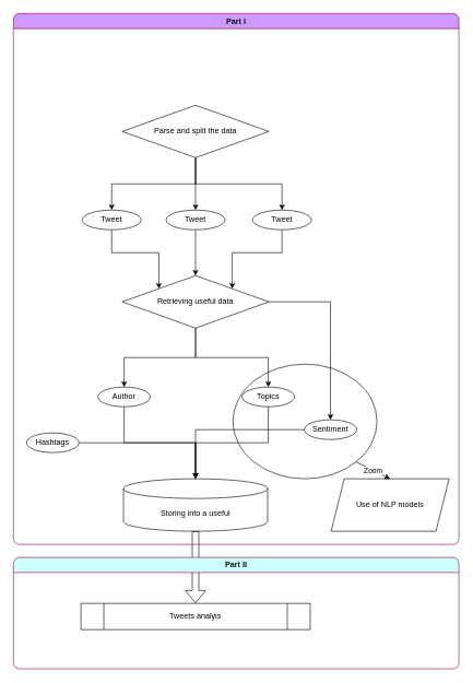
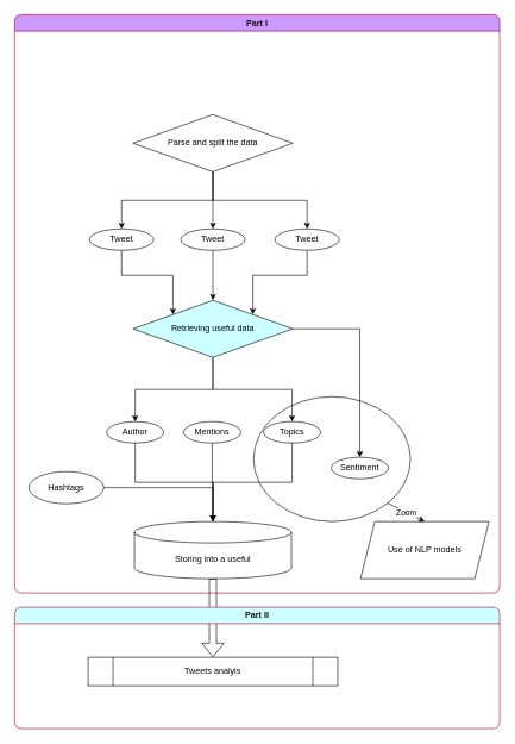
  <mxCell id="0" />
  <mxCell id="1" parent="0" />
  <mxCell id="2" value="" style="rounded=0;html=1;jettySize=auto;orthogonalLoop=1;fontSize=11;endArrow=block;endFill=0;endSize=8;strokeWidth=1;shadow=0;labelBackgroundColor=none;edgeStyle=orthogonalEdgeStyle;" parent="1" edge="1"><mxGeometry relative="1" as="geometry"><mxPoint x="110" y="140" as="sourcePoint" /></mxGeometry></mxCell>
  <mxCell id="3" value="Yes" style="rounded=0;html=1;jettySize=auto;orthogonalLoop=1;fontSize=11;endArrow=block;endFill=0;endSize=8;strokeWidth=1;shadow=0;labelBackgroundColor=none;edgeStyle=orthogonalEdgeStyle;" parent="1" edge="1"><mxGeometry y="20" relative="1" as="geometry"><mxPoint as="offset" /><mxPoint x="110" y="310" as="targetPoint" /></mxGeometry></mxCell>
  <mxCell id="4" value="No" style="edgeStyle=orthogonalEdgeStyle;rounded=0;html=1;jettySize=auto;orthogonalLoop=1;fontSize=11;endArrow=block;endFill=0;endSize=8;strokeWidth=1;shadow=0;labelBackgroundColor=none;" parent="1" edge="1"><mxGeometry y="10" relative="1" as="geometry"><mxPoint as="offset" /><mxPoint x="160" y="230" as="sourcePoint" /></mxGeometry></mxCell>
  <mxCell id="5" value="No" style="rounded=0;html=1;jettySize=auto;orthogonalLoop=1;fontSize=11;endArrow=block;endFill=0;endSize=8;strokeWidth=1;shadow=0;labelBackgroundColor=none;edgeStyle=orthogonalEdgeStyle;" parent="1" edge="1"><mxGeometry x="0.333" y="20" relative="1" as="geometry"><mxPoint as="offset" /><mxPoint x="110" y="450" as="targetPoint" /></mxGeometry></mxCell>
  <mxCell id="6" value="Yes" style="edgeStyle=orthogonalEdgeStyle;rounded=0;html=1;jettySize=auto;orthogonalLoop=1;fontSize=11;endArrow=block;endFill=0;endSize=8;strokeWidth=1;shadow=0;labelBackgroundColor=none;" parent="1" edge="1"><mxGeometry y="10" relative="1" as="geometry"><mxPoint as="offset" /><mxPoint x="160" y="350" as="sourcePoint" /></mxGeometry></mxCell>
  <mxCell id="7" value="Storing into a useful" style="shape=cylinder3;whiteSpace=wrap;html=1;boundedLbl=1;backgroundOutline=1;size=15;" parent="1" vertex="1"><mxGeometry x="188" y="730" width="220" height="80" as="geometry" /></mxCell>
  <mxCell id="8" style="edgeStyle=orthogonalEdgeStyle;rounded=0;orthogonalLoop=1;jettySize=auto;html=1;entryX=0.5;entryY=0;entryDx=0;entryDy=0;" parent="1" source="11" target="13" edge="1"><mxGeometry relative="1" as="geometry" /></mxCell>
  <mxCell id="9" style="edgeStyle=orthogonalEdgeStyle;rounded=0;orthogonalLoop=1;jettySize=auto;html=1;entryX=0.5;entryY=0;entryDx=0;entryDy=0;" parent="1" source="11" target="15" edge="1"><mxGeometry relative="1" as="geometry" /></mxCell>
  <mxCell id="10" style="edgeStyle=orthogonalEdgeStyle;rounded=0;orthogonalLoop=1;jettySize=auto;html=1;entryX=0.5;entryY=0;entryDx=0;entryDy=0;" parent="1" source="11" target="17" edge="1"><mxGeometry relative="1" as="geometry" /></mxCell>
  <mxCell id="11" value="Parse&amp;nbsp;&lt;span style=&quot;background-color: initial;&quot;&gt;and split the data&lt;/span&gt;" style="rhombus;whiteSpace=wrap;html=1;" parent="1" vertex="1"><mxGeometry x="186" y="160" width="224" height="80" as="geometry" /></mxCell>
  <mxCell id="12" style="edgeStyle=orthogonalEdgeStyle;rounded=0;orthogonalLoop=1;jettySize=auto;html=1;entryX=0;entryY=0;entryDx=0;entryDy=0;" parent="1" source="13" target="21" edge="1"><mxGeometry relative="1" as="geometry" /></mxCell>
  <mxCell id="13" value="Tweet" style="ellipse;whiteSpace=wrap;html=1;" parent="1" vertex="1"><mxGeometry x="125" y="320" width="90" height="30" as="geometry" /></mxCell>
  <mxCell id="14" style="edgeStyle=orthogonalEdgeStyle;rounded=0;orthogonalLoop=1;jettySize=auto;html=1;entryX=0.5;entryY=0;entryDx=0;entryDy=0;" parent="1" source="15" target="21" edge="1"><mxGeometry relative="1" as="geometry" /></mxCell>
  <mxCell id="15" value="Tweet" style="ellipse;whiteSpace=wrap;html=1;" parent="1" vertex="1"><mxGeometry x="253" y="320" width="90" height="30" as="geometry" /></mxCell>
  <mxCell id="16" style="edgeStyle=orthogonalEdgeStyle;rounded=0;orthogonalLoop=1;jettySize=auto;html=1;entryX=1;entryY=0;entryDx=0;entryDy=0;" parent="1" source="17" target="21" edge="1"><mxGeometry relative="1" as="geometry" /></mxCell>
  <mxCell id="17" value="Tweet" style="ellipse;whiteSpace=wrap;html=1;" parent="1" vertex="1"><mxGeometry x="385" y="320" width="90" height="30" as="geometry" /></mxCell>
  <mxCell id="18" style="edgeStyle=orthogonalEdgeStyle;rounded=0;orthogonalLoop=1;jettySize=auto;html=1;entryX=0.5;entryY=0;entryDx=0;entryDy=0;" parent="1" source="21" target="24" edge="1"><mxGeometry relative="1" as="geometry" /></mxCell>
  <mxCell id="19" style="edgeStyle=orthogonalEdgeStyle;rounded=0;orthogonalLoop=1;jettySize=auto;html=1;entryX=0.5;entryY=0;entryDx=0;entryDy=0;" parent="1" source="21" target="27" edge="1"><mxGeometry relative="1" as="geometry" /></mxCell>
  <mxCell id="20" style="edgeStyle=orthogonalEdgeStyle;rounded=0;orthogonalLoop=1;jettySize=auto;html=1;entryX=0.5;entryY=0;entryDx=0;entryDy=0;" parent="1" source="21" target="28" edge="1"><mxGeometry relative="1" as="geometry" /></mxCell>
- <mxCell id="21" value="Retrieving useful data" style="rhombus;whiteSpace=wrap;html=1;" parent="1" vertex="1"><mxGeometry x="186" y="420" width="224" height="80" as="geometry" /></mxCell>
+ <mxCell id="21" value="Retrieving useful data" style="rhombus;whiteSpace=wrap;html=1;fillColor=#ccffff;" parent="1" vertex="1"><mxGeometry x="186" y="420" width="224" height="80" as="geometry" /></mxCell>
  <mxCell id="22" style="edgeStyle=orthogonalEdgeStyle;rounded=0;orthogonalLoop=1;jettySize=auto;html=1;" parent="1" source="23" target="7" edge="1"><mxGeometry relative="1" as="geometry" /></mxCell>
- <mxCell id="23" value="Hashtags" style="ellipse;whiteSpace=wrap;html=1;" parent="1" vertex="1"><mxGeometry x="40" y="660" width="80" height="30" as="geometry" /></mxCell>
+ <mxCell id="23" value="Hashtags" style="ellipse;whiteSpace=wrap;html=1;" parent="1" vertex="1"><mxGeometry x="40" y="660" width="105" height="45" as="geometry" /></mxCell>
  <mxCell id="24" value="Author" style="ellipse;whiteSpace=wrap;html=1;" parent="1" vertex="1"><mxGeometry x="149" y="590" width="80" height="30" as="geometry" /></mxCell>
+ <mxCell id="25" style="edgeStyle=orthogonalEdgeStyle;rounded=0;orthogonalLoop=1;jettySize=auto;html=1;" parent="1" source="26" target="7" edge="1"><mxGeometry relative="1" as="geometry" /></mxCell>
+ <mxCell id="26" value="Mentions" style="ellipse;whiteSpace=wrap;html=1;" parent="1" vertex="1"><mxGeometry x="257" y="590" width="80" height="30" as="geometry" /></mxCell>
  <mxCell id="27" value="Topics&lt;span style=&quot;color: rgba(0, 0, 0, 0); font-family: monospace; font-size: 0px; text-align: start; text-wrap: nowrap;&quot;&gt;%3CmxGraphModel%3E%3Croot%3E%3CmxCell%20id%3D%220%22%2F%3E%3CmxCell%20id%3D%221%22%20parent%3D%220%22%2F%3E%3CmxCell%20id%3D%222%22%20value%3D%22Mentions%22%20style%3D%22ellipse%3BwhiteSpace%3Dwrap%3Bhtml%3D1%3B%22%20vertex%3D%221%22%20parent%3D%221%22%3E%3CmxGeometry%20x%3D%22378%22%20y%3D%22540%22%20width%3D%2280%22%20height%3D%2230%22%20as%3D%22geometry%22%2F%3E%3C%2FmxCell%3E%3C%2Froot%3E%3C%2FmxGraphModel%3E&lt;/span&gt;" style="ellipse;whiteSpace=wrap;html=1;" parent="1" vertex="1"><mxGeometry x="369" y="590" width="80" height="30" as="geometry" /></mxCell>
  <mxCell id="28" value="Sentiment" style="ellipse;whiteSpace=wrap;html=1;" parent="1" vertex="1"><mxGeometry x="464" y="640" width="80" height="30" as="geometry" /></mxCell>
  <mxCell id="29" style="edgeStyle=orthogonalEdgeStyle;rounded=0;orthogonalLoop=1;jettySize=auto;html=1;entryX=0.5;entryY=0;entryDx=0;entryDy=0;entryPerimeter=0;" parent="1" source="24" target="7" edge="1"><mxGeometry relative="1" as="geometry" /></mxCell>
  <mxCell id="30" style="edgeStyle=orthogonalEdgeStyle;rounded=0;orthogonalLoop=1;jettySize=auto;html=1;entryX=0.5;entryY=0;entryDx=0;entryDy=0;entryPerimeter=0;" parent="1" source="27" target="7" edge="1"><mxGeometry relative="1" as="geometry" /></mxCell>
- <mxCell id="31" style="edgeStyle=orthogonalEdgeStyle;rounded=0;orthogonalLoop=1;jettySize=auto;html=1;entryX=0.5;entryY=0;entryDx=0;entryDy=0;entryPerimeter=0;" parent="1" source="28" target="7" edge="1"><mxGeometry relative="1" as="geometry" /></mxCell>
  <mxCell id="32" value="" style="shape=flexArrow;endArrow=classic;html=1;rounded=0;exitX=0.5;exitY=1;exitDx=0;exitDy=0;exitPerimeter=0;entryX=0.5;entryY=0;entryDx=0;entryDy=0;" parent="1" source="7" target="33" edge="1"><mxGeometry width="50" height="50" relative="1" as="geometry"><mxPoint x="365" y="1000" as="sourcePoint" /><mxPoint x="298" y="970" as="targetPoint" /></mxGeometry></mxCell>
  <mxCell id="33" value="Tweets analyis" style="shape=process;whiteSpace=wrap;html=1;backgroundOutline=1;" parent="1" vertex="1"><mxGeometry x="123" y="920" width="350" height="40" as="geometry" /></mxCell>
  <mxCell id="34" value="" style="ellipse;whiteSpace=wrap;html=1;fillColor=none;" parent="1" vertex="1"><mxGeometry x="355" y="555" width="220" height="175" as="geometry" /></mxCell>
  <mxCell id="35" value="Use of NLP models" style="shape=parallelogram;perimeter=parallelogramPerimeter;whiteSpace=wrap;html=1;fixedSize=1;" parent="1" vertex="1"><mxGeometry x="505" y="730" width="180" height="80" as="geometry" /></mxCell>
  <mxCell id="36" value="" style="endArrow=classic;html=1;rounded=0;exitX=1;exitY=1;exitDx=0;exitDy=0;entryX=0.5;entryY=0;entryDx=0;entryDy=0;" parent="1" source="34" target="35" edge="1"><mxGeometry relative="1" as="geometry"><mxPoint x="525" y="750" as="sourcePoint" /><mxPoint x="625" y="750" as="targetPoint" /></mxGeometry></mxCell>
  <mxCell id="37" value="Zoom" style="edgeLabel;resizable=0;html=1;;align=center;verticalAlign=middle;" parent="36" connectable="0" vertex="1"><mxGeometry relative="1" as="geometry" /></mxCell>
  <mxCell id="38" value="&lt;font color=&quot;#0a0a0a&quot;&gt;Part I&lt;/font&gt;" style="swimlane;whiteSpace=wrap;html=1;swimlaneFillColor=none;fillColor=#CC99FF;fontColor=#ffffff;strokeColor=#A50040;rounded=1;glass=0;" vertex="1" parent="1"><mxGeometry x="20" width="680" height="810" as="geometry" y="20" /></mxCell>
  <mxCell id="39" value="&lt;font color=&quot;#0a0a0a&quot;&gt;Part II&lt;/font&gt;" style="swimlane;whiteSpace=wrap;html=1;swimlaneFillColor=none;fillColor=#CCFFFF;fontColor=#ffffff;strokeColor=#A50040;rounded=1;glass=0;" vertex="1" parent="1"><mxGeometry x="20" y="850" width="680" height="170" as="geometry" /></mxCell>
